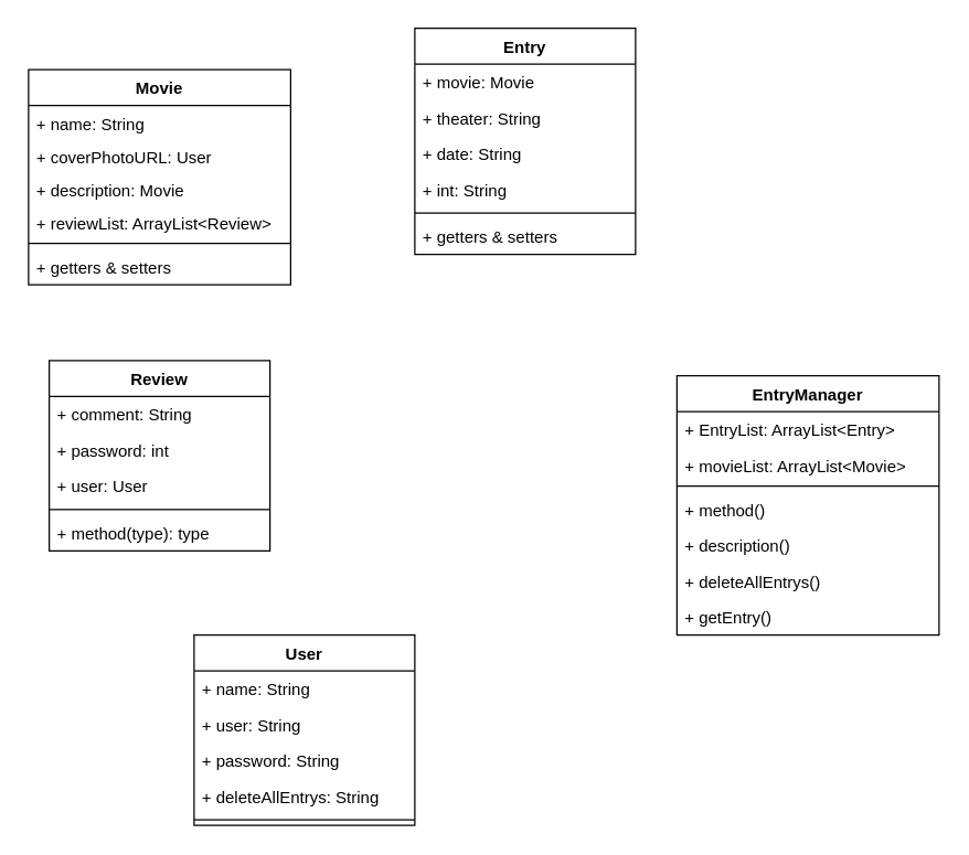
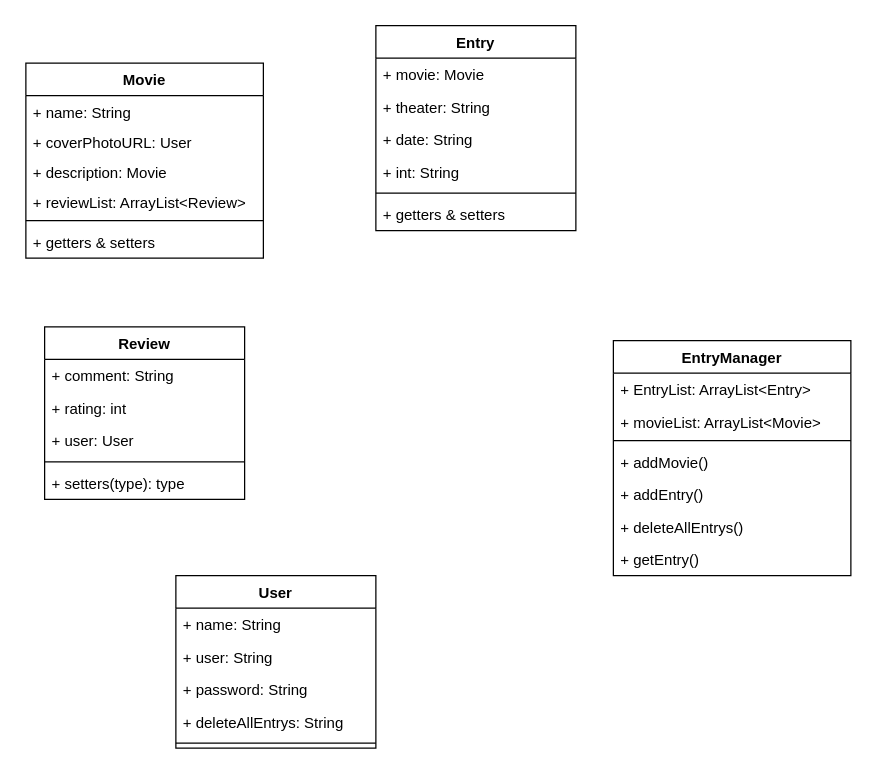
  <mxCell id="0" />
  <mxCell id="1" parent="0" />
  <mxCell id="2" value="Movie" style="swimlane;fontStyle=1;align=center;verticalAlign=top;childLayout=stackLayout;horizontal=1;startSize=26;horizontalStack=0;resizeParent=1;resizeParentMax=0;resizeLast=0;collapsible=1;marginBottom=0;" vertex="1" parent="1"><mxGeometry x="20" y="50" width="190" height="156" as="geometry" /></mxCell>
  <mxCell id="3" value="+ name: String" style="text;strokeColor=none;fillColor=none;align=left;verticalAlign=top;spacingLeft=4;spacingRight=4;overflow=hidden;rotatable=0;points=[[0,0.5],[1,0.5]];portConstraint=eastwest;" vertex="1" parent="2"><mxGeometry y="26" width="190" height="24" as="geometry" /></mxCell>
  <mxCell id="4" value="+ coverPhotoURL: User" style="text;strokeColor=none;fillColor=none;align=left;verticalAlign=top;spacingLeft=4;spacingRight=4;overflow=hidden;rotatable=0;points=[[0,0.5],[1,0.5]];portConstraint=eastwest;" vertex="1" parent="2"><mxGeometry y="50" width="190" height="24" as="geometry" /></mxCell>
  <mxCell id="5" value="+ description: Movie" style="text;strokeColor=none;fillColor=none;align=left;verticalAlign=top;spacingLeft=4;spacingRight=4;overflow=hidden;rotatable=0;points=[[0,0.5],[1,0.5]];portConstraint=eastwest;" vertex="1" parent="2"><mxGeometry y="74" width="190" height="24" as="geometry" /></mxCell>
  <mxCell id="6" value="+ reviewList: ArrayList&lt;Review&gt;" style="text;strokeColor=none;fillColor=none;align=left;verticalAlign=top;spacingLeft=4;spacingRight=4;overflow=hidden;rotatable=0;points=[[0,0.5],[1,0.5]];portConstraint=eastwest;" vertex="1" parent="2"><mxGeometry y="98" width="190" height="24" as="geometry" /></mxCell>
  <mxCell id="7" value="" style="line;strokeWidth=1;fillColor=none;align=left;verticalAlign=middle;spacingTop=-1;spacingLeft=3;spacingRight=3;rotatable=0;labelPosition=right;points=[];portConstraint=eastwest;" vertex="1" parent="2"><mxGeometry y="122" width="190" height="8" as="geometry" /></mxCell>
  <mxCell id="8" value="+ getters &amp; setters" style="text;strokeColor=none;fillColor=none;align=left;verticalAlign=top;spacingLeft=4;spacingRight=4;overflow=hidden;rotatable=0;points=[[0,0.5],[1,0.5]];portConstraint=eastwest;" vertex="1" parent="2"><mxGeometry y="130" width="190" height="26" as="geometry" /></mxCell>
  <mxCell id="9" value="Entry" style="swimlane;fontStyle=1;align=center;verticalAlign=top;childLayout=stackLayout;horizontal=1;startSize=26;horizontalStack=0;resizeParent=1;resizeParentMax=0;resizeLast=0;collapsible=1;marginBottom=0;" vertex="1" parent="1"><mxGeometry x="300" y="20" width="160" height="164" as="geometry" /></mxCell>
  <mxCell id="10" value="+ movie: Movie" style="text;strokeColor=none;fillColor=none;align=left;verticalAlign=top;spacingLeft=4;spacingRight=4;overflow=hidden;rotatable=0;points=[[0,0.5],[1,0.5]];portConstraint=eastwest;" vertex="1" parent="9"><mxGeometry y="26" width="160" height="26" as="geometry" /></mxCell>
  <mxCell id="11" value="+ theater: String" style="text;strokeColor=none;fillColor=none;align=left;verticalAlign=top;spacingLeft=4;spacingRight=4;overflow=hidden;rotatable=0;points=[[0,0.5],[1,0.5]];portConstraint=eastwest;" vertex="1" parent="9"><mxGeometry y="52" width="160" height="26" as="geometry" /></mxCell>
  <mxCell id="12" value="+ date: String" style="text;strokeColor=none;fillColor=none;align=left;verticalAlign=top;spacingLeft=4;spacingRight=4;overflow=hidden;rotatable=0;points=[[0,0.5],[1,0.5]];portConstraint=eastwest;" vertex="1" parent="9"><mxGeometry y="78" width="160" height="26" as="geometry" /></mxCell>
  <mxCell id="13" value="+ int: String" style="text;strokeColor=none;fillColor=none;align=left;verticalAlign=top;spacingLeft=4;spacingRight=4;overflow=hidden;rotatable=0;points=[[0,0.5],[1,0.5]];portConstraint=eastwest;" vertex="1" parent="9"><mxGeometry y="104" width="160" height="26" as="geometry" /></mxCell>
  <mxCell id="14" value="" style="line;strokeWidth=1;fillColor=none;align=left;verticalAlign=middle;spacingTop=-1;spacingLeft=3;spacingRight=3;rotatable=0;labelPosition=right;points=[];portConstraint=eastwest;" vertex="1" parent="9"><mxGeometry y="130" width="160" height="8" as="geometry" /></mxCell>
  <mxCell id="15" value="+ getters &amp; setters" style="text;strokeColor=none;fillColor=none;align=left;verticalAlign=top;spacingLeft=4;spacingRight=4;overflow=hidden;rotatable=0;points=[[0,0.5],[1,0.5]];portConstraint=eastwest;" vertex="1" parent="9"><mxGeometry y="138" width="160" height="26" as="geometry" /></mxCell>
  <mxCell id="16" value="EntryManager" style="swimlane;fontStyle=1;align=center;verticalAlign=top;childLayout=stackLayout;horizontal=1;startSize=26;horizontalStack=0;resizeParent=1;resizeParentMax=0;resizeLast=0;collapsible=1;marginBottom=0;" vertex="1" parent="1"><mxGeometry x="490" y="272" width="190" height="188" as="geometry" /></mxCell>
  <mxCell id="17" value="+ EntryList: ArrayList&lt;Entry&gt;" style="text;strokeColor=none;fillColor=none;align=left;verticalAlign=top;spacingLeft=4;spacingRight=4;overflow=hidden;rotatable=0;points=[[0,0.5],[1,0.5]];portConstraint=eastwest;" vertex="1" parent="16"><mxGeometry y="26" width="190" height="26" as="geometry" /></mxCell>
  <mxCell id="18" value="+ movieList: ArrayList&lt;Movie&gt;" style="text;strokeColor=none;fillColor=none;align=left;verticalAlign=top;spacingLeft=4;spacingRight=4;overflow=hidden;rotatable=0;points=[[0,0.5],[1,0.5]];portConstraint=eastwest;" vertex="1" parent="16"><mxGeometry y="52" width="190" height="24" as="geometry" /></mxCell>
  <mxCell id="19" value="" style="line;strokeWidth=1;fillColor=none;align=left;verticalAlign=middle;spacingTop=-1;spacingLeft=3;spacingRight=3;rotatable=0;labelPosition=right;points=[];portConstraint=eastwest;" vertex="1" parent="16"><mxGeometry y="76" width="190" height="8" as="geometry" /></mxCell>
- <mxCell id="20" value="+ method()" style="text;strokeColor=none;fillColor=none;align=left;verticalAlign=top;spacingLeft=4;spacingRight=4;overflow=hidden;rotatable=0;points=[[0,0.5],[1,0.5]];portConstraint=eastwest;" vertex="1" parent="16"><mxGeometry y="84" width="190" height="26" as="geometry" /></mxCell>
- <mxCell id="21" value="+ description()" style="text;strokeColor=none;fillColor=none;align=left;verticalAlign=top;spacingLeft=4;spacingRight=4;overflow=hidden;rotatable=0;points=[[0,0.5],[1,0.5]];portConstraint=eastwest;" vertex="1" parent="16"><mxGeometry y="110" width="190" height="26" as="geometry" /></mxCell>
+ <mxCell id="20" value="+ addMovie()" style="text;strokeColor=none;fillColor=none;align=left;verticalAlign=top;spacingLeft=4;spacingRight=4;overflow=hidden;rotatable=0;points=[[0,0.5],[1,0.5]];portConstraint=eastwest;" vertex="1" parent="16"><mxGeometry y="84" width="190" height="26" as="geometry" /></mxCell>
+ <mxCell id="21" value="+ addEntry()" style="text;strokeColor=none;fillColor=none;align=left;verticalAlign=top;spacingLeft=4;spacingRight=4;overflow=hidden;rotatable=0;points=[[0,0.5],[1,0.5]];portConstraint=eastwest;" vertex="1" parent="16"><mxGeometry y="110" width="190" height="26" as="geometry" /></mxCell>
  <mxCell id="22" value="+ deleteAllEntrys()" style="text;strokeColor=none;fillColor=none;align=left;verticalAlign=top;spacingLeft=4;spacingRight=4;overflow=hidden;rotatable=0;points=[[0,0.5],[1,0.5]];portConstraint=eastwest;" vertex="1" parent="16"><mxGeometry y="136" width="190" height="26" as="geometry" /></mxCell>
  <mxCell id="23" value="+ getEntry()" style="text;strokeColor=none;fillColor=none;align=left;verticalAlign=top;spacingLeft=4;spacingRight=4;overflow=hidden;rotatable=0;points=[[0,0.5],[1,0.5]];portConstraint=eastwest;" vertex="1" parent="16"><mxGeometry y="162" width="190" height="26" as="geometry" /></mxCell>
  <mxCell id="24" value="Review" style="swimlane;fontStyle=1;align=center;verticalAlign=top;childLayout=stackLayout;horizontal=1;startSize=26;horizontalStack=0;resizeParent=1;resizeParentMax=0;resizeLast=0;collapsible=1;marginBottom=0;" vertex="1" parent="1"><mxGeometry x="35" y="261" width="160" height="138" as="geometry" /></mxCell>
  <mxCell id="25" value="+ comment: String" style="text;strokeColor=none;fillColor=none;align=left;verticalAlign=top;spacingLeft=4;spacingRight=4;overflow=hidden;rotatable=0;points=[[0,0.5],[1,0.5]];portConstraint=eastwest;" vertex="1" parent="24"><mxGeometry y="26" width="160" height="26" as="geometry" /></mxCell>
- <mxCell id="26" value="+ password: int" style="text;strokeColor=none;fillColor=none;align=left;verticalAlign=top;spacingLeft=4;spacingRight=4;overflow=hidden;rotatable=0;points=[[0,0.5],[1,0.5]];portConstraint=eastwest;" vertex="1" parent="24"><mxGeometry y="52" width="160" height="26" as="geometry" /></mxCell>
+ <mxCell id="26" value="+ rating: int" style="text;strokeColor=none;fillColor=none;align=left;verticalAlign=top;spacingLeft=4;spacingRight=4;overflow=hidden;rotatable=0;points=[[0,0.5],[1,0.5]];portConstraint=eastwest;" vertex="1" parent="24"><mxGeometry y="52" width="160" height="26" as="geometry" /></mxCell>
  <mxCell id="27" value="+ user: User" style="text;strokeColor=none;fillColor=none;align=left;verticalAlign=top;spacingLeft=4;spacingRight=4;overflow=hidden;rotatable=0;points=[[0,0.5],[1,0.5]];portConstraint=eastwest;" vertex="1" parent="24"><mxGeometry y="78" width="160" height="26" as="geometry" /></mxCell>
  <mxCell id="28" value="" style="line;strokeWidth=1;fillColor=none;align=left;verticalAlign=middle;spacingTop=-1;spacingLeft=3;spacingRight=3;rotatable=0;labelPosition=right;points=[];portConstraint=eastwest;" vertex="1" parent="24"><mxGeometry y="104" width="160" height="8" as="geometry" /></mxCell>
- <mxCell id="29" value="+ method(type): type" style="text;strokeColor=none;fillColor=none;align=left;verticalAlign=top;spacingLeft=4;spacingRight=4;overflow=hidden;rotatable=0;points=[[0,0.5],[1,0.5]];portConstraint=eastwest;" vertex="1" parent="24"><mxGeometry y="112" width="160" height="26" as="geometry" /></mxCell>
+ <mxCell id="29" value="+ setters(type): type" style="text;strokeColor=none;fillColor=none;align=left;verticalAlign=top;spacingLeft=4;spacingRight=4;overflow=hidden;rotatable=0;points=[[0,0.5],[1,0.5]];portConstraint=eastwest;" vertex="1" parent="24"><mxGeometry y="112" width="160" height="26" as="geometry" /></mxCell>
  <mxCell id="30" value="User" style="swimlane;fontStyle=1;align=center;verticalAlign=top;childLayout=stackLayout;horizontal=1;startSize=26;horizontalStack=0;resizeParent=1;resizeParentMax=0;resizeLast=0;collapsible=1;marginBottom=0;" vertex="1" parent="1"><mxGeometry x="140" y="460" width="160" height="138" as="geometry" /></mxCell>
  <mxCell id="31" value="+ name: String" style="text;strokeColor=none;fillColor=none;align=left;verticalAlign=top;spacingLeft=4;spacingRight=4;overflow=hidden;rotatable=0;points=[[0,0.5],[1,0.5]];portConstraint=eastwest;" vertex="1" parent="30"><mxGeometry y="26" width="160" height="26" as="geometry" /></mxCell>
  <mxCell id="32" value="+ user: String" style="text;strokeColor=none;fillColor=none;align=left;verticalAlign=top;spacingLeft=4;spacingRight=4;overflow=hidden;rotatable=0;points=[[0,0.5],[1,0.5]];portConstraint=eastwest;" vertex="1" parent="30"><mxGeometry y="52" width="160" height="26" as="geometry" /></mxCell>
  <mxCell id="33" value="+ password: String" style="text;strokeColor=none;fillColor=none;align=left;verticalAlign=top;spacingLeft=4;spacingRight=4;overflow=hidden;rotatable=0;points=[[0,0.5],[1,0.5]];portConstraint=eastwest;" vertex="1" parent="30"><mxGeometry y="78" width="160" height="26" as="geometry" /></mxCell>
  <mxCell id="34" value="+ deleteAllEntrys: String" style="text;strokeColor=none;fillColor=none;align=left;verticalAlign=top;spacingLeft=4;spacingRight=4;overflow=hidden;rotatable=0;points=[[0,0.5],[1,0.5]];portConstraint=eastwest;" vertex="1" parent="30"><mxGeometry y="104" width="160" height="26" as="geometry" /></mxCell>
  <mxCell id="35" value="" style="line;strokeWidth=1;fillColor=none;align=left;verticalAlign=middle;spacingTop=-1;spacingLeft=3;spacingRight=3;rotatable=0;labelPosition=right;points=[];portConstraint=eastwest;" vertex="1" parent="30"><mxGeometry y="130" width="160" height="8" as="geometry" /></mxCell>
